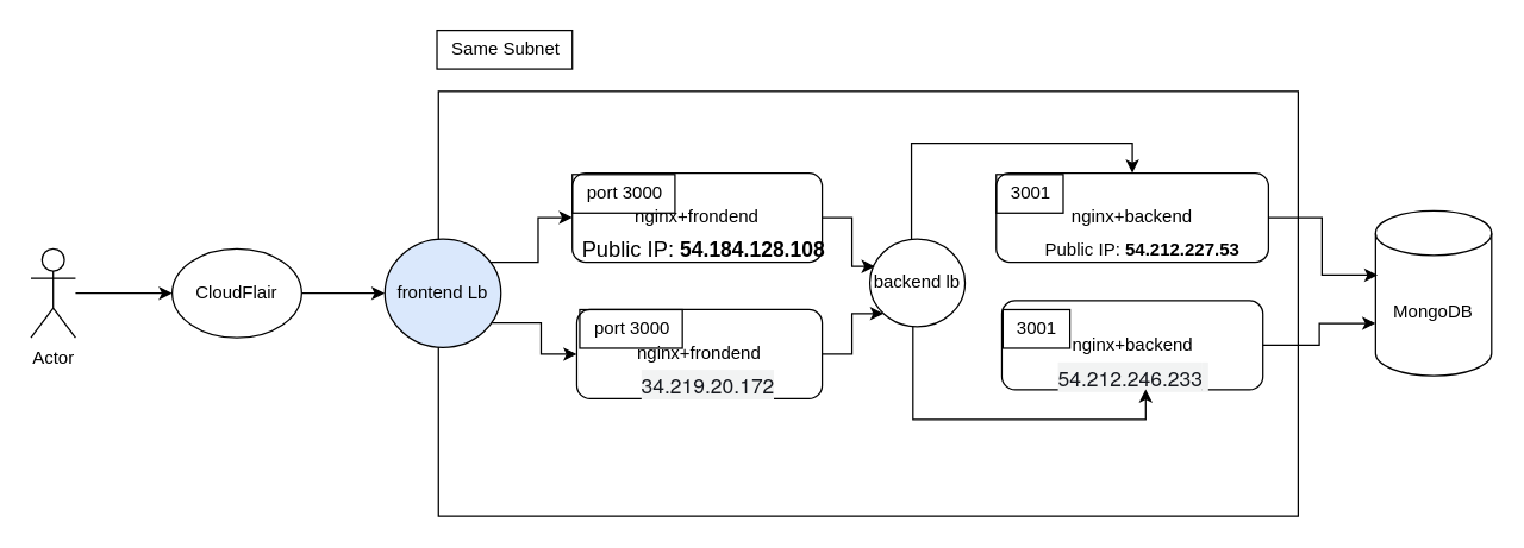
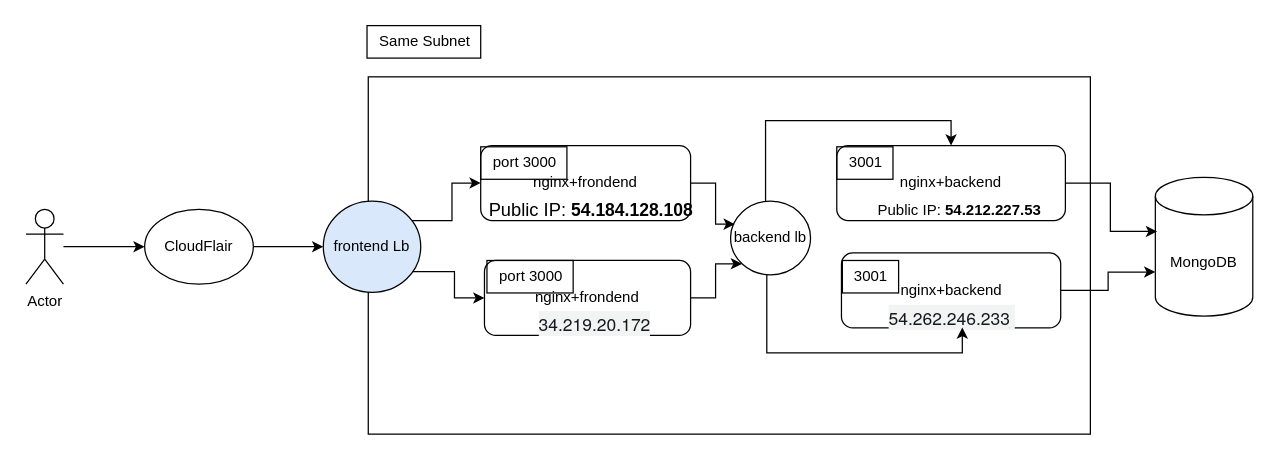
  <mxCell id="0" />
  <mxCell id="1" parent="0" />
  <mxCell id="2" value="" style="rounded=0;whiteSpace=wrap;html=1;" vertex="1" parent="1"><mxGeometry x="294" y="61" width="578" height="286" as="geometry" /></mxCell>
  <mxCell id="3" value="nginx+backend" style="rounded=1;whiteSpace=wrap;html=1;" vertex="1" parent="1"><mxGeometry x="669" y="116" width="183" height="60" as="geometry" /></mxCell>
  <mxCell id="4" value="nginx+frondend" style="rounded=1;whiteSpace=wrap;html=1;" vertex="1" parent="1"><mxGeometry x="384" y="116" width="168" height="60" as="geometry" /></mxCell>
  <mxCell id="5" value="MongoDB" style="shape=cylinder3;whiteSpace=wrap;html=1;boundedLbl=1;backgroundOutline=1;size=15;" vertex="1" parent="1"><mxGeometry x="924" y="141.5" width="78" height="111" as="geometry" /></mxCell>
  <mxCell id="6" value="3001" style="text;html=1;align=center;verticalAlign=middle;resizable=0;points=[];autosize=1;strokeColor=default;fillColor=none;" vertex="1" parent="1"><mxGeometry x="669" y="117" width="45" height="26" as="geometry" /></mxCell>
  <mxCell id="7" value="port 3000" style="text;html=1;align=center;verticalAlign=middle;resizable=0;points=[];autosize=1;strokeColor=default;fillColor=none;" vertex="1" parent="1"><mxGeometry x="384" y="117" width="69" height="26" as="geometry" /></mxCell>
  <mxCell id="8" style="edgeStyle=orthogonalEdgeStyle;rounded=0;orthogonalLoop=1;jettySize=auto;html=1;entryX=0;entryY=1;entryDx=0;entryDy=0;" edge="1" parent="1" source="9" target="18"><mxGeometry relative="1" as="geometry" /></mxCell>
  <mxCell id="9" value="nginx+frondend" style="rounded=1;whiteSpace=wrap;html=1;" vertex="1" parent="1"><mxGeometry x="387" y="208" width="165" height="60" as="geometry" /></mxCell>
  <mxCell id="10" value="port 3000" style="text;html=1;align=center;verticalAlign=middle;resizable=0;points=[];autosize=1;strokeColor=default;fillColor=none;" vertex="1" parent="1"><mxGeometry x="389" y="208" width="69" height="26" as="geometry" /></mxCell>
  <mxCell id="11" value="&lt;p style=&quot;margin-left:72.0pt;mso-add-space:auto;&lt;br/&gt;text-indent:-18.0pt;mso-list:l0 level2 lfo1&quot; class=&quot;MsoListParagraph&quot;&gt;&lt;span lang=&quot;EN-US&quot;&gt;Public IP: &lt;b&gt;54.212.227.53&lt;/b&gt;&lt;/span&gt;&lt;/p&gt;" style="text;html=1;align=center;verticalAlign=middle;resizable=0;points=[];autosize=1;strokeColor=none;fillColor=none;" vertex="1" parent="1"><mxGeometry x="596" y="143" width="245" height="50" as="geometry" /></mxCell>
  <mxCell id="12" value="nginx+backend" style="rounded=1;whiteSpace=wrap;html=1;" vertex="1" parent="1"><mxGeometry x="672.75" y="202" width="175.5" height="60" as="geometry" /></mxCell>
  <mxCell id="13" value="3001" style="text;html=1;align=center;verticalAlign=middle;resizable=0;points=[];autosize=1;strokeColor=default;fillColor=none;" vertex="1" parent="1"><mxGeometry x="673.5" y="208" width="45" height="26" as="geometry" /></mxCell>
  <mxCell id="14" value="&lt;span style=&quot;font-size:11.0pt;line-height:&lt;br/&gt;107%;font-family:&amp;quot;Calibri&amp;quot;,sans-serif;mso-ascii-theme-font:minor-latin;&lt;br/&gt;mso-fareast-font-family:Calibri;mso-fareast-theme-font:minor-latin;mso-hansi-theme-font:&lt;br/&gt;minor-latin;mso-bidi-font-family:&amp;quot;Times New Roman&amp;quot;;mso-bidi-theme-font:minor-bidi;&lt;br/&gt;mso-ansi-language:EN-US;mso-fareast-language:EN-US;mso-bidi-language:AR-SA&quot; lang=&quot;EN-US&quot;&gt;Public IP: &lt;/span&gt;&lt;b&gt;&lt;span style=&quot;font-size: 10.5pt; line-height: 107%; font-family: Calibri, sans-serif;&quot;&gt;54.184.128.108&lt;/span&gt;&lt;/b&gt;&lt;span style=&quot;font-size: 10.5pt; line-height: 107%; font-family: Calibri, sans-serif;&quot;&gt;&lt;/span&gt;" style="text;html=1;align=center;verticalAlign=middle;resizable=0;points=[];autosize=1;strokeColor=none;fillColor=none;" vertex="1" parent="1"><mxGeometry x="389" y="153" width="165" height="30" as="geometry" /></mxCell>
  <mxCell id="15" style="edgeStyle=orthogonalEdgeStyle;rounded=0;orthogonalLoop=1;jettySize=auto;html=1;entryX=0.018;entryY=0.39;entryDx=0;entryDy=0;entryPerimeter=0;" edge="1" parent="1" source="3" target="5"><mxGeometry relative="1" as="geometry" /></mxCell>
  <mxCell id="16" style="edgeStyle=orthogonalEdgeStyle;rounded=0;orthogonalLoop=1;jettySize=auto;html=1;entryX=0;entryY=0;entryDx=0;entryDy=75.75;entryPerimeter=0;" edge="1" parent="1" source="12" target="5"><mxGeometry relative="1" as="geometry" /></mxCell>
  <mxCell id="17" style="edgeStyle=orthogonalEdgeStyle;rounded=0;orthogonalLoop=1;jettySize=auto;html=1;entryX=0.5;entryY=0;entryDx=0;entryDy=0;" edge="1" parent="1" source="18" target="3"><mxGeometry relative="1" as="geometry"><Array as="points"><mxPoint x="612" y="96" /><mxPoint x="761" y="96" /></Array></mxGeometry></mxCell>
  <mxCell id="18" value="backend lb" style="ellipse;whiteSpace=wrap;html=1;" vertex="1" parent="1"><mxGeometry x="584" y="160.5" width="64" height="59" as="geometry" /></mxCell>
  <mxCell id="19" style="edgeStyle=orthogonalEdgeStyle;rounded=0;orthogonalLoop=1;jettySize=auto;html=1;entryX=0;entryY=0.5;entryDx=0;entryDy=0;" edge="1" parent="1" source="21" target="4"><mxGeometry relative="1" as="geometry"><Array as="points"><mxPoint x="361" y="176" /><mxPoint x="361" y="146" /></Array></mxGeometry></mxCell>
  <mxCell id="20" style="edgeStyle=orthogonalEdgeStyle;rounded=0;orthogonalLoop=1;jettySize=auto;html=1;entryX=0;entryY=0.5;entryDx=0;entryDy=0;" edge="1" parent="1" source="21" target="9"><mxGeometry relative="1" as="geometry"><Array as="points"><mxPoint x="363" y="217" /><mxPoint x="363" y="238" /></Array></mxGeometry></mxCell>
  <mxCell id="21" value="frontend Lb" style="ellipse;whiteSpace=wrap;html=1;fillColor=#dae8fc;" vertex="1" parent="1"><mxGeometry x="258" y="160.5" width="78" height="73" as="geometry" /></mxCell>
  <mxCell id="22" value="&lt;span style=&quot;color: rgb(22, 25, 31); font-family: &amp;quot;Amazon Ember&amp;quot;, &amp;quot;Helvetica Neue&amp;quot;, Roboto, Arial, sans-serif; font-size: 14px; text-align: start; text-wrap: wrap; background-color: rgb(242, 243, 243);&quot;&gt;34.219.20.172&lt;/span&gt;" style="text;html=1;align=center;verticalAlign=middle;resizable=0;points=[];autosize=1;strokeColor=none;fillColor=none;" vertex="1" parent="1"><mxGeometry x="421" y="244" width="108" height="29" as="geometry" /></mxCell>
- <mxCell id="23" value="&lt;span style=&quot;color: rgb(22, 25, 31); font-family: &amp;quot;Amazon Ember&amp;quot;, &amp;quot;Helvetica Neue&amp;quot;, Roboto, Arial, sans-serif; font-size: 14px; text-align: start; text-wrap: wrap; background-color: rgb(242, 243, 243);&quot;&gt;54.212.246.233&lt;/span&gt;&lt;span style=&quot;color: rgb(22, 25, 31); font-family: &amp;quot;Amazon Ember&amp;quot;, &amp;quot;Helvetica Neue&amp;quot;, Roboto, Arial, sans-serif; font-size: 14px; text-align: start; text-wrap: wrap; background-color: rgb(242, 243, 243);&quot;&gt;&amp;nbsp;&lt;/span&gt;" style="text;html=1;align=center;verticalAlign=middle;resizable=0;points=[];autosize=1;strokeColor=none;fillColor=none;" vertex="1" parent="1"><mxGeometry x="701.75" y="239" width="119" height="29" as="geometry" /></mxCell>
+ <mxCell id="23" value="&lt;span style=&quot;color: rgb(22, 25, 31); font-family: &amp;quot;Amazon Ember&amp;quot;, &amp;quot;Helvetica Neue&amp;quot;, Roboto, Arial, sans-serif; font-size: 14px; text-align: start; text-wrap: wrap; background-color: rgb(242, 243, 243);&quot;&gt;54.262.246.233&lt;/span&gt;&lt;span style=&quot;color: rgb(22, 25, 31); font-family: &amp;quot;Amazon Ember&amp;quot;, &amp;quot;Helvetica Neue&amp;quot;, Roboto, Arial, sans-serif; font-size: 14px; text-align: start; text-wrap: wrap; background-color: rgb(242, 243, 243);&quot;&gt;&amp;nbsp;&lt;/span&gt;" style="text;html=1;align=center;verticalAlign=middle;resizable=0;points=[];autosize=1;strokeColor=none;fillColor=none;" vertex="1" parent="1"><mxGeometry x="701.75" y="239" width="119" height="29" as="geometry" /></mxCell>
  <mxCell id="24" style="edgeStyle=orthogonalEdgeStyle;rounded=0;orthogonalLoop=1;jettySize=auto;html=1;entryX=0.053;entryY=0.312;entryDx=0;entryDy=0;entryPerimeter=0;" edge="1" parent="1" source="4" target="18"><mxGeometry relative="1" as="geometry" /></mxCell>
  <mxCell id="25" style="edgeStyle=orthogonalEdgeStyle;rounded=0;orthogonalLoop=1;jettySize=auto;html=1;entryX=0.551;entryY=0.993;entryDx=0;entryDy=0;entryPerimeter=0;" edge="1" parent="1" source="18" target="12"><mxGeometry relative="1" as="geometry"><Array as="points"><mxPoint x="613" y="282" /><mxPoint x="770" y="282" /></Array></mxGeometry></mxCell>
  <mxCell id="26" style="edgeStyle=orthogonalEdgeStyle;rounded=0;orthogonalLoop=1;jettySize=auto;html=1;entryX=0;entryY=0.5;entryDx=0;entryDy=0;" edge="1" parent="1" source="27" target="21"><mxGeometry relative="1" as="geometry" /></mxCell>
  <mxCell id="27" value="CloudFlair" style="ellipse;whiteSpace=wrap;html=1;" vertex="1" parent="1"><mxGeometry x="115" y="167" width="87" height="60" as="geometry" /></mxCell>
  <mxCell id="28" style="edgeStyle=orthogonalEdgeStyle;rounded=0;orthogonalLoop=1;jettySize=auto;html=1;entryX=0;entryY=0.5;entryDx=0;entryDy=0;" edge="1" parent="1" source="29" target="27"><mxGeometry relative="1" as="geometry" /></mxCell>
  <mxCell id="29" value="Actor" style="shape=umlActor;verticalLabelPosition=bottom;verticalAlign=top;html=1;outlineConnect=0;" vertex="1" parent="1"><mxGeometry x="20" y="167" width="30" height="60" as="geometry" /></mxCell>
  <mxCell id="30" value="Same Subnet" style="text;html=1;align=center;verticalAlign=middle;resizable=0;points=[];autosize=1;strokeColor=default;fillColor=none;" vertex="1" parent="1"><mxGeometry x="293" y="20" width="91" height="26" as="geometry" /></mxCell>
